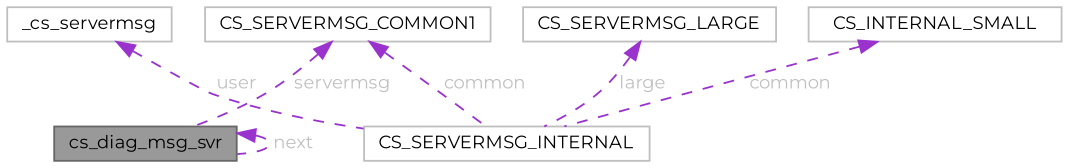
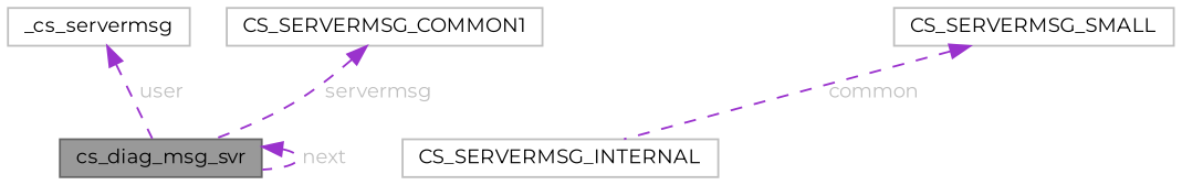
  digraph {
    fontname=Montserrat
    node [color=grey75 fillcolor=white fontname=Montserrat fontsize=10 shape=box style=filled]
    edge [color=darkorchid3 dir=back fontcolor=grey fontname=Montserrat fontsize=10 labelfontname=Helvetica labelfontsize=10 style=dashed]
    n1 [color=gray40 fillcolor=grey60 fontcolor=black height=0.2 label=cs_diag_msg_svr width=0.4]
    n2 [height=0.2 label=CS_SERVERMSG_INTERNAL width=0.4]
-   n3 [height=0.2 label=CS_INTERNAL_SMALL width=0.4]
-   n4 [height=0.2 label=CS_SERVERMSG_LARGE width=0.4]
+   n3 [height=0.2 label=CS_SERVERMSG_SMALL width=0.4]
    n5 [height=0.2 label=CS_SERVERMSG_COMMON1 width=0.4]
    n6 [height=0.2 label=_cs_servermsg width=0.4]
    n1 -> n1 [label=" next"]
    n3 -> n2 [label=" common"]
-   n4 -> n2 [label=" large"]
    n5 -> n1 [label=" servermsg"]
-   n5 -> n2 [label=" common"]
-   n6 -> n2 [label=" user"]
+   n6 -> n1 [label=" user"]
  }
